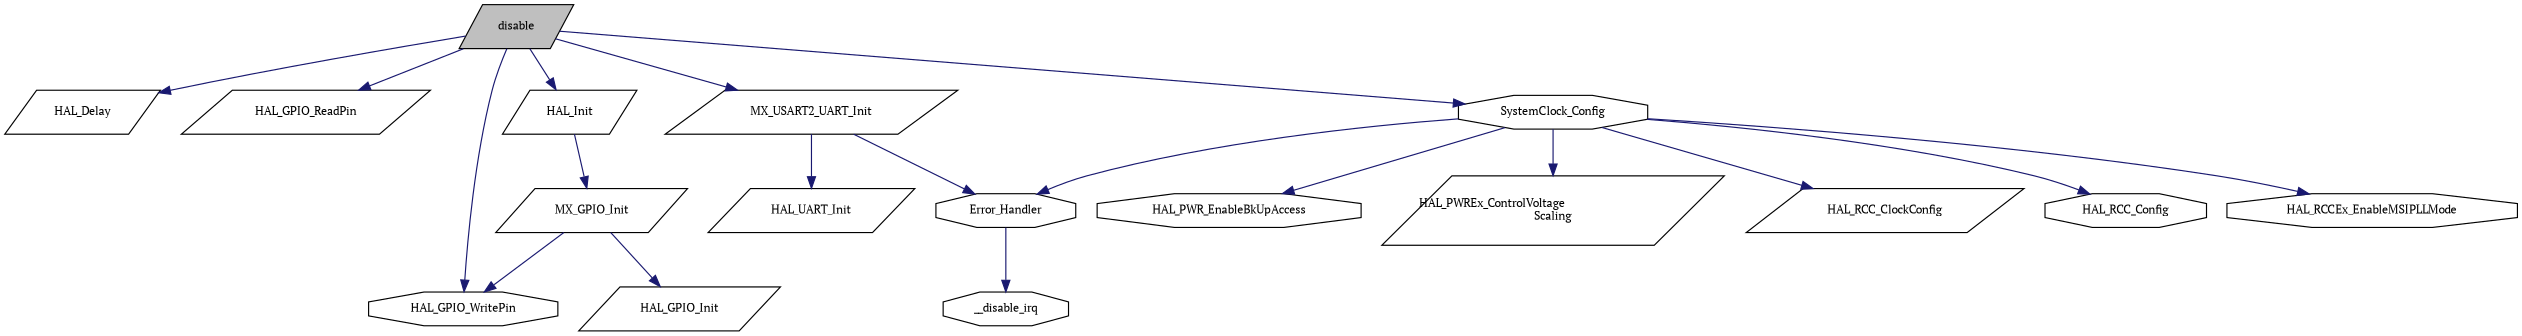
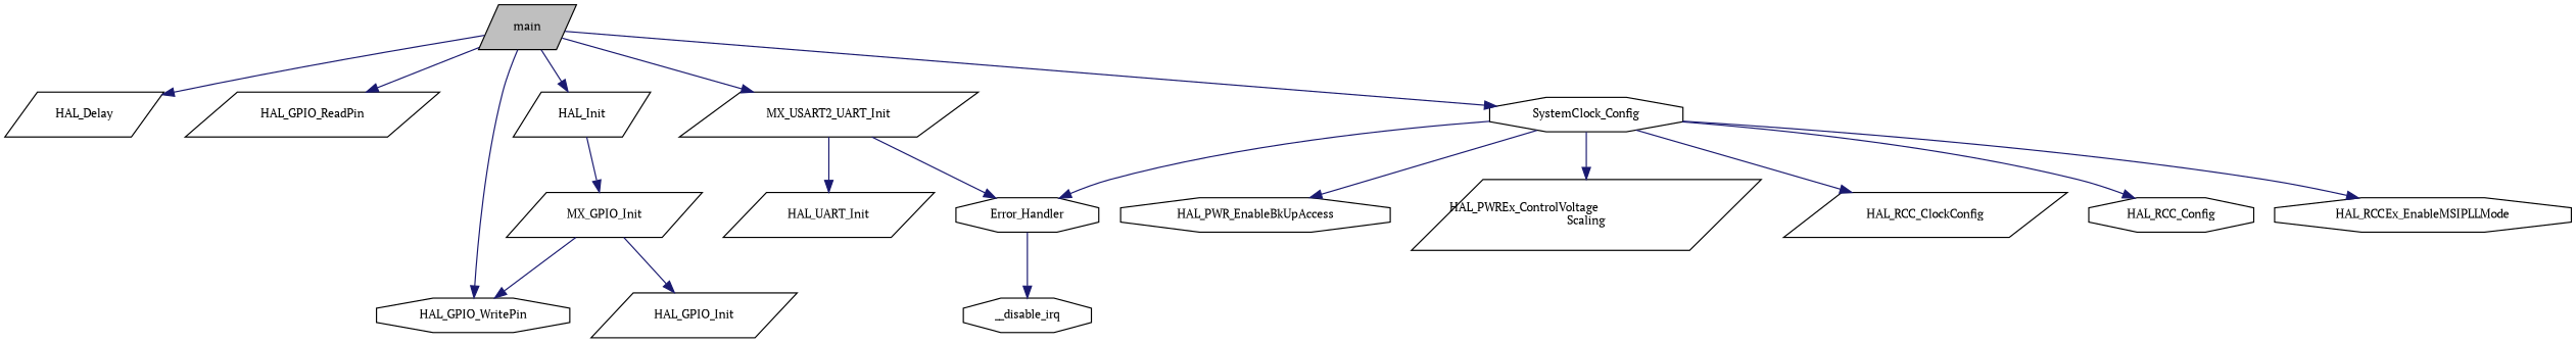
  digraph {
    fontname="PT Serif"
    rankdir=TB
    node [color=black fillcolor=white fontname="PT Serif" fontsize=10 shape=parallelogram style=filled]
    edge [color=midnightblue fontname="PT Serif" fontsize=10 labelfontname=Helvetica labelfontsize=10 style=solid]
-   n1 [fillcolor=grey75 fontcolor=black height=0.2 label=disable width=0.4]
+   n1 [fillcolor=grey75 fontcolor=black height=0.2 label=main width=0.4]
    n2 [height=0.2 label=HAL_Delay width=0.4]
    n3 [height=0.2 label=HAL_GPIO_ReadPin width=0.4]
    n4 [height=0.2 label=HAL_GPIO_WritePin shape=octagon width=0.4]
    n5 [height=0.2 label=HAL_Init width=0.4]
    n6 [height=0.2 label=MX_USART2_UART_Init width=0.4]
    n7 [height=0.2 label=SystemClock_Config shape=octagon width=0.4]
    n8 [height=0.2 label=MX_GPIO_Init width=0.4]
    n9 [height=0.2 label=HAL_GPIO_Init width=0.4]
    n10 [height=0.2 label=Error_Handler shape=octagon width=0.4]
    n11 [height=0.2 label=HAL_UART_Init width=0.4]
    n12 [height=0.2 label=HAL_PWR_EnableBkUpAccess shape=octagon width=0.4]
    n13 [height=0.2 label="HAL_PWREx_ControlVoltage\lScaling" width=0.4]
    n14 [height=0.2 label=HAL_RCC_ClockConfig width=0.4]
    n15 [height=0.2 label=HAL_RCC_Config shape=octagon width=0.4]
    n16 [height=0.2 label=HAL_RCCEx_EnableMSIPLLMode shape=octagon width=0.4]
    n17 [height=0.2 label=__disable_irq shape=octagon width=0.4]
    n1 -> n2
    n1 -> n3
    n1 -> n4
    n1 -> n5
    n1 -> n6
    n1 -> n7
    n5 -> n8
    n6 -> n10
    n6 -> n11
    n7 -> n10
    n7 -> n12
    n7 -> n13
    n7 -> n14
    n7 -> n15
    n7 -> n16
    n8 -> n4
    n8 -> n9
    n10 -> n17
  }
